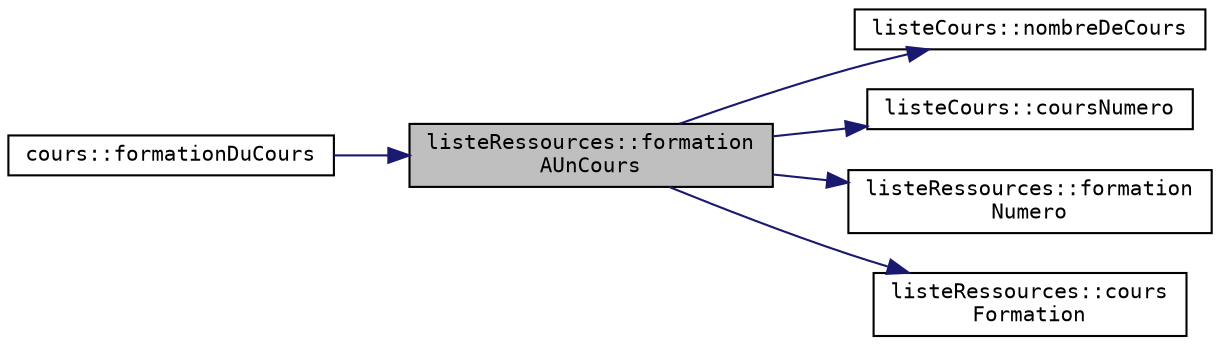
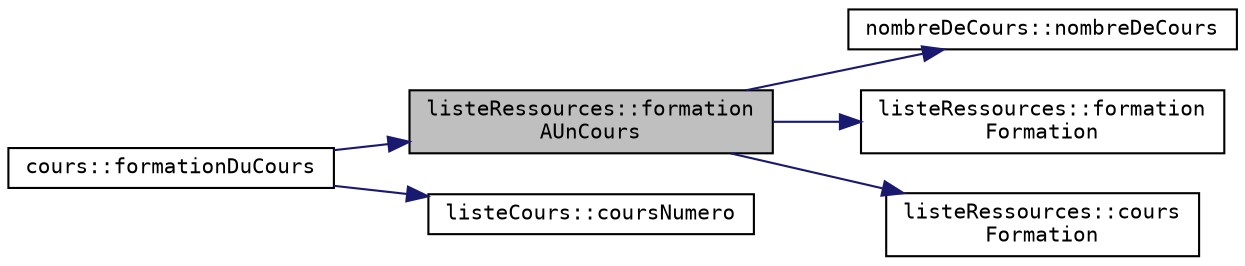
  digraph {
    fontname="DejaVu Sans Mono"
    rankdir=LR
    node [color=black fillcolor=white fontname="DejaVu Sans Mono" fontsize=10 shape=record style=filled]
    edge [color=midnightblue fontname="DejaVu Sans Mono" fontsize=10 labelfontname=Helvetica labelfontsize=10 style=solid]
    n1 [fillcolor=grey75 fontcolor=black height=0.2 label="listeRessources::formation\lAUnCours" width=0.4]
-   n2 [height=0.2 label="listeCours::nombreDeCours" width=0.4]
+   n2 [height=0.2 label="nombreDeCours::nombreDeCours" width=0.4]
    n3 [height=0.2 label="listeCours::coursNumero" width=0.4]
-   n4 [height=0.2 label="listeRessources::formation\lNumero" width=0.4]
+   n4 [height=0.2 label="listeRessources::formation\lFormation" width=0.4]
    n5 [height=0.2 label="listeRessources::cours\lFormation" width=0.4]
    n6 [height=0.2 label="cours::formationDuCours" width=0.4]
    n1 -> n2
-   n1 -> n3
+   n6 -> n3
    n1 -> n4
    n1 -> n5
    n6 -> n1
  }
